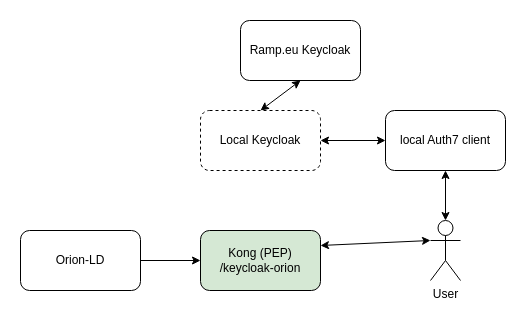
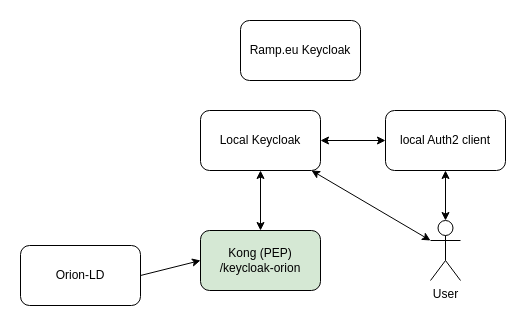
  <mxCell id="0" />
  <mxCell id="1" parent="0" />
- <mxCell id="2" value="Orion-LD" style="rounded=1;whiteSpace=wrap;html=1;" vertex="1" parent="1"><mxGeometry x="20" y="230" width="120" height="60" as="geometry" /></mxCell>
+ <mxCell id="2" value="Orion-LD" style="rounded=1;whiteSpace=wrap;html=1;" vertex="1" parent="1"><mxGeometry x="20" y="245" width="120" height="60" as="geometry" /></mxCell>
  <mxCell id="3" style="edgeStyle=none;html=1;exitX=0;exitY=0.5;exitDx=0;exitDy=0;entryX=1;entryY=0.5;entryDx=0;entryDy=0;startArrow=classic;startFill=1;endArrow=none;" edge="1" parent="1" source="5" target="2"><mxGeometry relative="1" as="geometry" /></mxCell>
+ <mxCell id="4" style="html=1;exitX=0.5;exitY=0;exitDx=0;exitDy=0;startArrow=classic;startFill=1;entryX=0.5;entryY=1;entryDx=0;entryDy=0;" edge="1" parent="1" source="5" target="7"><mxGeometry relative="1" as="geometry"><mxPoint x="230" y="135" as="targetPoint" /></mxGeometry></mxCell>
  <mxCell id="5" value="Kong (PEP)&lt;br&gt;/keycloak-orion" style="rounded=1;whiteSpace=wrap;html=1;fillColor=#d5e8d4;" vertex="1" parent="1"><mxGeometry x="200" y="230" width="120" height="60" as="geometry" /></mxCell>
- <mxCell id="6" style="edgeStyle=none;html=1;exitX=0.5;exitY=0;exitDx=0;exitDy=0;entryX=0.5;entryY=1;entryDx=0;entryDy=0;startArrow=classic;startFill=1;" edge="1" parent="1" source="7" target="11"><mxGeometry relative="1" as="geometry" /></mxCell>
- <mxCell id="7" value="Local Keycloak" style="rounded=1;whiteSpace=wrap;html=1;dashed=1;" vertex="1" parent="1"><mxGeometry x="200" y="110" width="120" height="60" as="geometry" /></mxCell>
+ <mxCell id="7" value="Local Keycloak" style="rounded=1;whiteSpace=wrap;html=1;" vertex="1" parent="1"><mxGeometry x="200" y="110" width="120" height="60" as="geometry" /></mxCell>
  <mxCell id="8" style="html=1;exitX=0.5;exitY=0;exitDx=0;exitDy=0;exitPerimeter=0;startArrow=classic;startFill=1;entryX=0.5;entryY=1;entryDx=0;entryDy=0;" edge="1" parent="1" source="9" target="13"><mxGeometry relative="1" as="geometry"><mxPoint x="450" y="60" as="targetPoint" /></mxGeometry></mxCell>
  <mxCell id="9" value="User" style="shape=umlActor;verticalLabelPosition=bottom;verticalAlign=top;html=1;outlineConnect=0;" vertex="1" parent="1"><mxGeometry x="430" y="220" width="30" height="60" as="geometry" /></mxCell>
- <mxCell id="10" style="edgeStyle=none;html=1;exitX=0;exitY=0.333;exitDx=0;exitDy=0;entryX=1;entryY=0.25;entryDx=0;entryDy=0;exitPerimeter=0;startArrow=classic;startFill=1;" edge="1" parent="1" source="9" target="5"><mxGeometry relative="1" as="geometry"><mxPoint x="510" y="234.13" as="sourcePoint" /><mxPoint x="430" y="234.13" as="targetPoint" /></mxGeometry></mxCell>
+ <mxCell id="10" style="edgeStyle=none;html=1;exitX=0;exitY=0.333;exitDx=0;exitDy=0;exitPerimeter=0;startArrow=classic;startFill=1;" edge="1" parent="1" source="9" target="7"><mxGeometry relative="1" as="geometry"><mxPoint x="510" y="234.13" as="sourcePoint" /><mxPoint x="430" y="234.13" as="targetPoint" /></mxGeometry></mxCell>
  <mxCell id="11" value="Ramp.eu Keycloak" style="rounded=1;whiteSpace=wrap;html=1;" vertex="1" parent="1"><mxGeometry x="240" y="20" width="120" height="60" as="geometry" /></mxCell>
  <mxCell id="12" style="edgeStyle=none;html=1;exitX=0;exitY=0.5;exitDx=0;exitDy=0;startArrow=classic;startFill=1;" edge="1" parent="1" source="13" target="7"><mxGeometry relative="1" as="geometry"><mxPoint x="200" y="120" as="targetPoint" /></mxGeometry></mxCell>
- <mxCell id="13" value="local Auth7 client" style="rounded=1;whiteSpace=wrap;html=1;" vertex="1" parent="1"><mxGeometry x="385" y="110" width="120" height="60" as="geometry" /></mxCell>
+ <mxCell id="13" value="local Auth2 client" style="rounded=1;whiteSpace=wrap;html=1;" vertex="1" parent="1"><mxGeometry x="385" y="110" width="120" height="60" as="geometry" /></mxCell>
